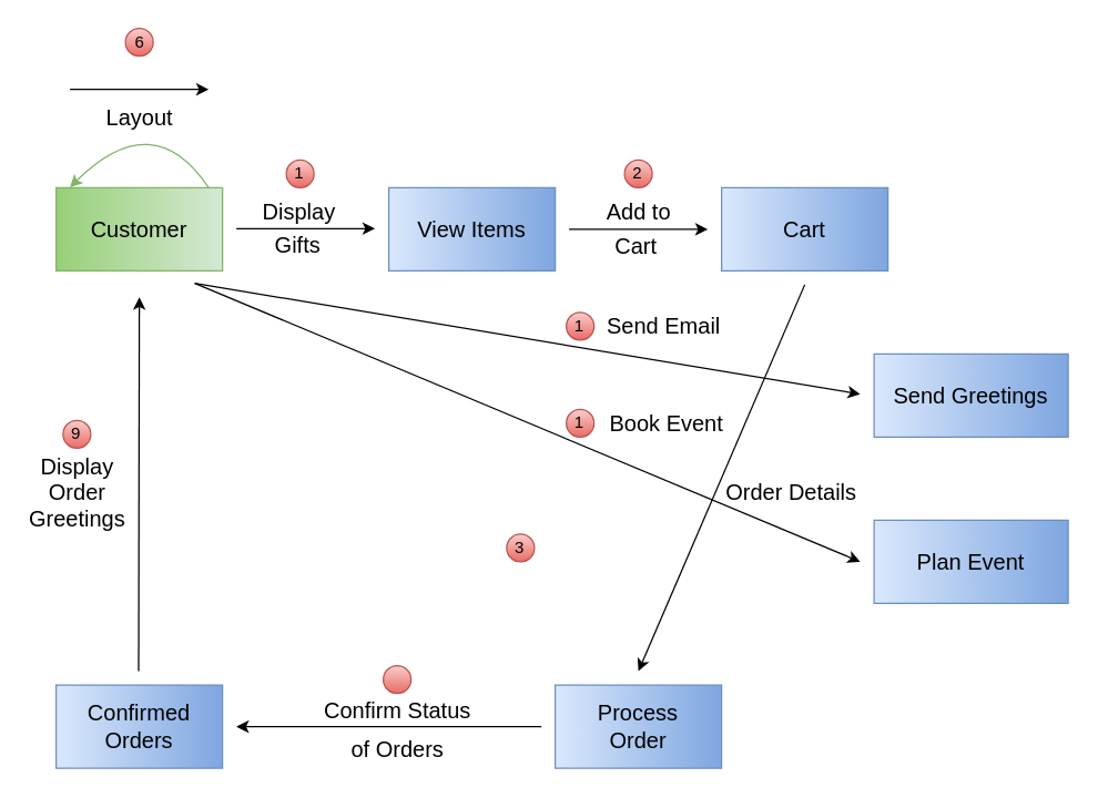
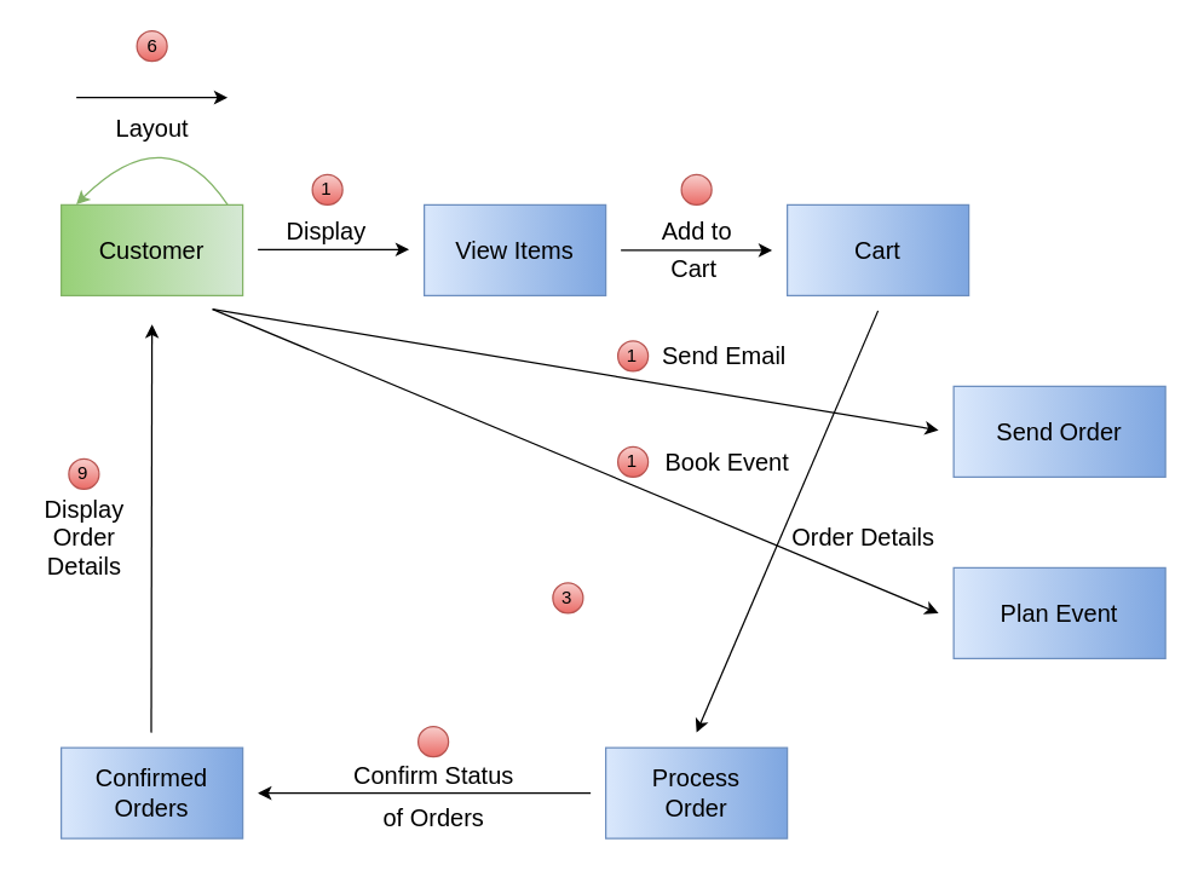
  <mxCell id="0" />
  <mxCell id="1" parent="0" />
  <mxCell id="2" value="&lt;font style=&quot;font-size: 16px&quot;&gt;Customer&lt;/font&gt;" style="rounded=0;whiteSpace=wrap;html=1;fillColor=#d5e8d4;gradientColor=#97d077;strokeColor=#82b366;gradientDirection=west;" parent="1" vertex="1"><mxGeometry x="40" y="135" width="120" height="60" as="geometry" /></mxCell>
  <mxCell id="3" value="View Items" style="rounded=0;whiteSpace=wrap;html=1;fontSize=16;fillColor=#dae8fc;gradientColor=#7ea6e0;strokeColor=#6c8ebf;gradientDirection=east;" parent="1" vertex="1"><mxGeometry x="280" y="135" width="120" height="60" as="geometry" /></mxCell>
  <mxCell id="4" value="Cart" style="rounded=0;whiteSpace=wrap;html=1;fontSize=16;fillColor=#dae8fc;gradientColor=#7ea6e0;strokeColor=#6c8ebf;gradientDirection=east;" parent="1" vertex="1"><mxGeometry x="520" y="135" width="120" height="60" as="geometry" /></mxCell>
- <mxCell id="5" value="Send Greetings" style="rounded=0;whiteSpace=wrap;html=1;fontSize=16;fillColor=#dae8fc;gradientColor=#7ea6e0;strokeColor=#6c8ebf;gradientDirection=east;" parent="1" vertex="1"><mxGeometry x="630" y="255" width="140" height="60" as="geometry" /></mxCell>
+ <mxCell id="5" value="Send Order" style="rounded=0;whiteSpace=wrap;html=1;fontSize=16;fillColor=#dae8fc;gradientColor=#7ea6e0;strokeColor=#6c8ebf;gradientDirection=east;" parent="1" vertex="1"><mxGeometry x="630" y="255" width="140" height="60" as="geometry" /></mxCell>
  <mxCell id="6" value="Plan Event" style="rounded=0;whiteSpace=wrap;html=1;fontSize=16;fillColor=#dae8fc;gradientColor=#7ea6e0;strokeColor=#6c8ebf;gradientDirection=east;" parent="1" vertex="1"><mxGeometry x="630" y="375" width="140" height="60" as="geometry" /></mxCell>
  <mxCell id="7" value="Process &lt;br&gt;Order" style="rounded=0;whiteSpace=wrap;html=1;fontSize=16;fillColor=#dae8fc;gradientColor=#7ea6e0;strokeColor=#6c8ebf;gradientDirection=east;" parent="1" vertex="1"><mxGeometry x="400" y="494" width="120" height="60" as="geometry" /></mxCell>
  <mxCell id="8" value="Confirmed Orders" style="rounded=0;whiteSpace=wrap;html=1;fontSize=16;fillColor=#dae8fc;gradientColor=#7ea6e0;strokeColor=#6c8ebf;gradientDirection=east;" parent="1" vertex="1"><mxGeometry x="40" y="494" width="120" height="60" as="geometry" /></mxCell>
  <mxCell id="9" value="" style="endArrow=classic;html=1;rounded=0;fontSize=16;" parent="1" edge="1"><mxGeometry width="50" height="50" relative="1" as="geometry"><mxPoint x="99.5" y="484" as="sourcePoint" /><mxPoint x="100" y="214" as="targetPoint" /></mxGeometry></mxCell>
- <mxCell id="10" value="Display &lt;br&gt;Order &lt;br&gt;Greetings" style="text;html=1;align=center;verticalAlign=middle;resizable=0;points=[];autosize=1;strokeColor=none;fillColor=none;fontSize=16;" parent="1" vertex="1"><mxGeometry x="20" y="325" width="70" height="60" as="geometry" /></mxCell>
+ <mxCell id="10" value="Display &lt;br&gt;Order &lt;br&gt;Details" style="text;html=1;align=center;verticalAlign=middle;resizable=0;points=[];autosize=1;strokeColor=none;fillColor=none;fontSize=16;" parent="1" vertex="1"><mxGeometry x="20" y="325" width="70" height="60" as="geometry" /></mxCell>
  <mxCell id="11" value="" style="endArrow=classic;html=1;rounded=0;fontSize=16;" parent="1" edge="1"><mxGeometry width="50" height="50" relative="1" as="geometry"><mxPoint x="170" y="164.5" as="sourcePoint" /><mxPoint x="270" y="164.5" as="targetPoint" /></mxGeometry></mxCell>
  <mxCell id="12" value="Display" style="text;html=1;align=center;verticalAlign=middle;resizable=0;points=[];autosize=1;strokeColor=none;fillColor=none;fontSize=16;" parent="1" vertex="1"><mxGeometry x="180" y="142" width="70" height="20" as="geometry" /></mxCell>
- <mxCell id="13" value="Gifts" style="text;html=1;align=center;verticalAlign=middle;resizable=0;points=[];autosize=1;strokeColor=none;fillColor=none;fontSize=16;" parent="1" vertex="1"><mxGeometry x="189" y="166" width="50" height="20" as="geometry" /></mxCell>
  <mxCell id="14" value="" style="endArrow=classic;html=1;rounded=0;fontSize=16;" parent="1" edge="1"><mxGeometry width="50" height="50" relative="1" as="geometry"><mxPoint x="410" y="165" as="sourcePoint" /><mxPoint x="510" y="165" as="targetPoint" /></mxGeometry></mxCell>
  <mxCell id="15" value="Add to" style="text;html=1;align=center;verticalAlign=middle;resizable=0;points=[];autosize=1;strokeColor=none;fillColor=none;fontSize=16;" parent="1" vertex="1"><mxGeometry x="430" y="142" width="60" height="20" as="geometry" /></mxCell>
  <mxCell id="16" value="Cart" style="text;html=1;align=center;verticalAlign=middle;resizable=0;points=[];autosize=1;strokeColor=none;fillColor=none;fontSize=16;" parent="1" vertex="1"><mxGeometry x="433" y="167" width="50" height="20" as="geometry" /></mxCell>
  <mxCell id="17" value="" style="endArrow=classic;html=1;rounded=0;fontSize=16;" parent="1" edge="1"><mxGeometry width="50" height="50" relative="1" as="geometry"><mxPoint x="140" y="204" as="sourcePoint" /><mxPoint x="620" y="284" as="targetPoint" /></mxGeometry></mxCell>
  <mxCell id="18" value="" style="endArrow=classic;html=1;rounded=0;fontSize=16;" parent="1" edge="1"><mxGeometry width="50" height="50" relative="1" as="geometry"><mxPoint x="140" y="204" as="sourcePoint" /><mxPoint x="620" y="405" as="targetPoint" /></mxGeometry></mxCell>
  <mxCell id="19" value="Send Email" style="text;html=1;align=center;verticalAlign=middle;resizable=0;points=[];autosize=1;strokeColor=none;fillColor=none;fontSize=16;rotation=0;" parent="1" vertex="1"><mxGeometry x="428" y="225" width="100" height="20" as="geometry" /></mxCell>
  <mxCell id="20" value="Book Event" style="text;html=1;align=center;verticalAlign=middle;resizable=0;points=[];autosize=1;strokeColor=none;fillColor=none;fontSize=16;" parent="1" vertex="1"><mxGeometry x="430" y="295" width="100" height="20" as="geometry" /></mxCell>
  <mxCell id="21" value="" style="endArrow=classic;html=1;rounded=0;fontSize=16;" parent="1" edge="1"><mxGeometry width="50" height="50" relative="1" as="geometry"><mxPoint x="580" y="205" as="sourcePoint" /><mxPoint x="460" y="484" as="targetPoint" /></mxGeometry></mxCell>
  <mxCell id="22" value="Order Details" style="text;html=1;align=center;verticalAlign=middle;resizable=0;points=[];autosize=1;strokeColor=none;fillColor=none;fontSize=16;" parent="1" vertex="1"><mxGeometry x="515" y="345" width="110" height="20" as="geometry" /></mxCell>
  <mxCell id="23" value="" style="endArrow=classic;html=1;rounded=0;fontSize=16;" parent="1" edge="1"><mxGeometry width="50" height="50" relative="1" as="geometry"><mxPoint x="390" y="524" as="sourcePoint" /><mxPoint x="170" y="524" as="targetPoint" /></mxGeometry></mxCell>
  <mxCell id="24" value="Confirm Status" style="text;html=1;align=center;verticalAlign=middle;resizable=0;points=[];autosize=1;strokeColor=none;fillColor=none;fontSize=16;" parent="1" vertex="1"><mxGeometry x="226" y="502" width="120" height="20" as="geometry" /></mxCell>
  <mxCell id="25" value="" style="endArrow=classic;html=1;rounded=0;fontSize=16;" parent="1" edge="1"><mxGeometry width="50" height="50" relative="1" as="geometry"><mxPoint x="50" y="64" as="sourcePoint" /><mxPoint x="150" y="64" as="targetPoint" /></mxGeometry></mxCell>
  <mxCell id="26" value="Layout" style="text;html=1;align=center;verticalAlign=middle;resizable=0;points=[];autosize=1;strokeColor=none;fillColor=none;fontSize=16;" parent="1" vertex="1"><mxGeometry x="70" y="74" width="60" height="20" as="geometry" /></mxCell>
  <mxCell id="27" value="&lt;font style=&quot;font-size: 16px&quot;&gt;of Orders&lt;/font&gt;" style="text;html=1;align=center;verticalAlign=middle;resizable=0;points=[];autosize=1;strokeColor=none;fillColor=none;" parent="1" vertex="1"><mxGeometry x="246" y="530" width="80" height="20" as="geometry" /></mxCell>
  <mxCell id="28" value="" style="endArrow=classic;html=1;curved=1;exitX=0.917;exitY=0;exitDx=0;exitDy=0;exitPerimeter=0;entryX=0.083;entryY=-0.006;entryDx=0;entryDy=0;entryPerimeter=0;strokeColor=#82B366;" edge="1" parent="1" source="2" target="2"><mxGeometry width="50" height="50" relative="1" as="geometry"><mxPoint x="150" y="125" as="sourcePoint" /><mxPoint x="51" y="132" as="targetPoint" /><Array as="points"><mxPoint x="110" y="75" /></Array></mxGeometry></mxCell>
  <mxCell id="29" value="" style="ellipse;whiteSpace=wrap;html=1;aspect=fixed;fillColor=#f8cecc;gradientColor=#ea6b66;strokeColor=#b85450;" vertex="1" parent="1"><mxGeometry x="206" y="115" width="20" height="20" as="geometry" /></mxCell>
  <mxCell id="30" value="1" style="text;html=1;align=center;verticalAlign=middle;resizable=0;points=[];autosize=1;strokeColor=none;fillColor=none;" vertex="1" parent="1"><mxGeometry x="205" y="115" width="20" height="20" as="geometry" /></mxCell>
  <mxCell id="31" value="" style="ellipse;whiteSpace=wrap;html=1;aspect=fixed;fillColor=#f8cecc;gradientColor=#ea6b66;strokeColor=#b85450;" vertex="1" parent="1"><mxGeometry x="450" y="115" width="20" height="20" as="geometry" /></mxCell>
  <mxCell id="32" value="" style="ellipse;whiteSpace=wrap;html=1;aspect=fixed;fillColor=#f8cecc;gradientColor=#ea6b66;strokeColor=#b85450;" vertex="1" parent="1"><mxGeometry x="408" y="225" width="20" height="20" as="geometry" /></mxCell>
  <mxCell id="33" value="" style="ellipse;whiteSpace=wrap;html=1;aspect=fixed;fillColor=#f8cecc;gradientColor=#ea6b66;strokeColor=#b85450;" vertex="1" parent="1"><mxGeometry x="408" y="295" width="20" height="20" as="geometry" /></mxCell>
  <mxCell id="34" value="" style="ellipse;whiteSpace=wrap;html=1;aspect=fixed;fillColor=#f8cecc;gradientColor=#ea6b66;strokeColor=#b85450;" vertex="1" parent="1"><mxGeometry x="365" y="385" width="20" height="20" as="geometry" /></mxCell>
  <mxCell id="35" value="" style="ellipse;whiteSpace=wrap;html=1;aspect=fixed;fillColor=#f8cecc;gradientColor=#ea6b66;strokeColor=#b85450;" vertex="1" parent="1"><mxGeometry x="276" y="480" width="20" height="20" as="geometry" /></mxCell>
  <mxCell id="36" value="" style="ellipse;whiteSpace=wrap;html=1;aspect=fixed;fillColor=#f8cecc;gradientColor=#ea6b66;strokeColor=#b85450;" vertex="1" parent="1"><mxGeometry x="45" y="303" width="20" height="20" as="geometry" /></mxCell>
  <mxCell id="37" value="" style="ellipse;whiteSpace=wrap;html=1;aspect=fixed;fillColor=#f8cecc;gradientColor=#ea6b66;strokeColor=#b85450;" vertex="1" parent="1"><mxGeometry x="90" y="20" width="20" height="20" as="geometry" /></mxCell>
  <mxCell id="38" value="6" style="text;html=1;align=center;verticalAlign=middle;resizable=0;points=[];autosize=1;strokeColor=none;fillColor=none;" vertex="1" parent="1"><mxGeometry x="90" y="20" width="20" height="20" as="geometry" /></mxCell>
  <mxCell id="39" value="9" style="text;html=1;align=center;verticalAlign=middle;resizable=0;points=[];autosize=1;strokeColor=none;fillColor=none;" vertex="1" parent="1"><mxGeometry x="44" y="303" width="20" height="20" as="geometry" /></mxCell>
  <mxCell id="40" value="3" style="text;html=1;align=center;verticalAlign=middle;resizable=0;points=[];autosize=1;strokeColor=none;fillColor=none;" vertex="1" parent="1"><mxGeometry x="364" y="385" width="20" height="20" as="geometry" /></mxCell>
  <mxCell id="41" value="1" style="text;html=1;align=center;verticalAlign=middle;resizable=0;points=[];autosize=1;strokeColor=none;fillColor=none;" vertex="1" parent="1"><mxGeometry x="407" y="295" width="20" height="20" as="geometry" /></mxCell>
  <mxCell id="42" value="1" style="text;html=1;align=center;verticalAlign=middle;resizable=0;points=[];autosize=1;strokeColor=none;fillColor=none;" vertex="1" parent="1"><mxGeometry x="407" y="225" width="20" height="20" as="geometry" /></mxCell>
- <mxCell id="43" value="2" style="text;html=1;align=center;verticalAlign=middle;resizable=0;points=[];autosize=1;strokeColor=none;fillColor=none;" vertex="1" parent="1"><mxGeometry x="449" y="115" width="20" height="20" as="geometry" /></mxCell>
